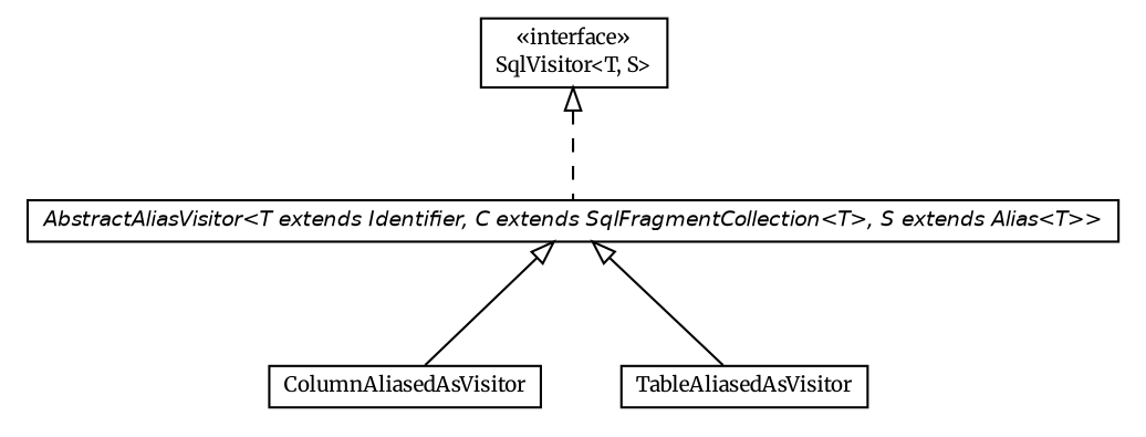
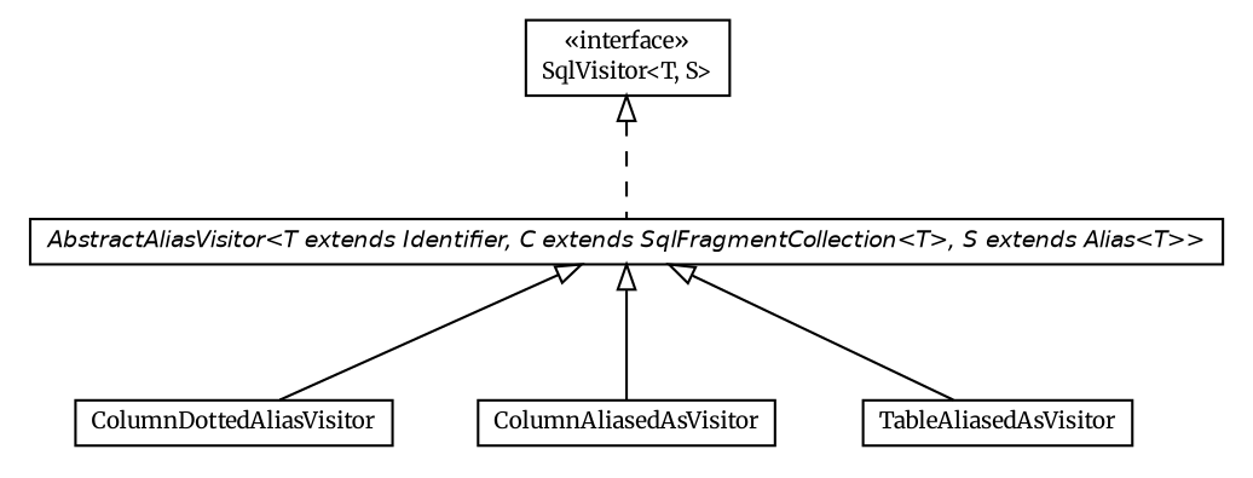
  digraph {
    fontname=Merriweather
    nodesep=0.25
    ranksep=0.5
    node [fontcolor=black fontname=Merriweather fontsize=9.0 shape=plaintext]
    edge [arrowtail=empty dir=back fontname=Merriweather fontsize=10 headport=p labelfontname=Helvetica labelfontsize=10 tailport=p]
+   n1 [label=<<table title="net.ljcomputing.sql.visitor.ColumnDottedAliasVisitor" border="0" cellborder="1" cellspacing="0" cellpadding="2" port="p" href="./ColumnDottedAliasVisitor.html"> 		<tr><td><table border="0" cellspacing="0" cellpadding="1"> <tr><td align="center" balign="center"> ColumnDottedAliasVisitor </td></tr> 		</table></td></tr> 		</table>>]
    n2 [label=<<table title="net.ljcomputing.sql.visitor.SqlVisitor" border="0" cellborder="1" cellspacing="0" cellpadding="2" port="p" href="./SqlVisitor.html"> 		<tr><td><table border="0" cellspacing="0" cellpadding="1"> <tr><td align="center" balign="center"> &#171;interface&#187; </td></tr> <tr><td align="center" balign="center"> SqlVisitor&lt;T, S&gt; </td></tr> 		</table></td></tr> 		</table>>]
    n3 [label=<<table title="net.ljcomputing.sql.visitor.AbstractAliasVisitor" border="0" cellborder="1" cellspacing="0" cellpadding="2" port="p" href="./AbstractAliasVisitor.html"> 		<tr><td><table border="0" cellspacing="0" cellpadding="1"> <tr><td align="center" balign="center"><font face="Helvetica-Oblique"> AbstractAliasVisitor&lt;T extends Identifier, C extends SqlFragmentCollection&lt;T&gt;, S extends Alias&lt;T&gt;&gt; </font></td></tr> 		</table></td></tr> 		</table>>]
    n4 [label=<<table title="net.ljcomputing.sql.visitor.ColumnAliasedAsVisitor" border="0" cellborder="1" cellspacing="0" cellpadding="2" port="p" href="./ColumnAliasedAsVisitor.html"> 		<tr><td><table border="0" cellspacing="0" cellpadding="1"> <tr><td align="center" balign="center"> ColumnAliasedAsVisitor </td></tr> 		</table></td></tr> 		</table>>]
    n5 [label=<<table title="net.ljcomputing.sql.visitor.TableAliasedAsVisitor" border="0" cellborder="1" cellspacing="0" cellpadding="2" port="p" href="./TableAliasedAsVisitor.html"> 		<tr><td><table border="0" cellspacing="0" cellpadding="1"> <tr><td align="center" balign="center"> TableAliasedAsVisitor </td></tr> 		</table></td></tr> 		</table>>]
    n2 -> n3 [style=dashed]
+   n3 -> n1
    n3 -> n4
    n3 -> n5
  }
